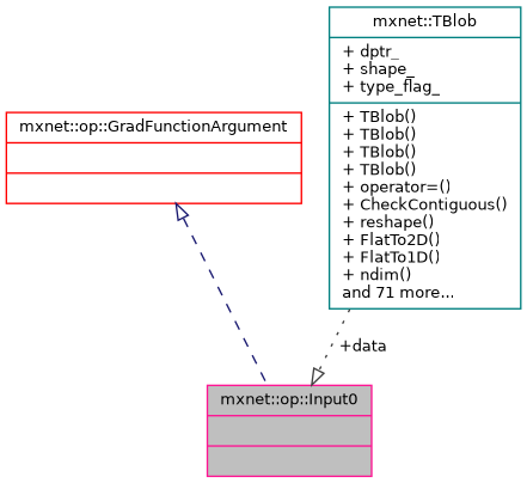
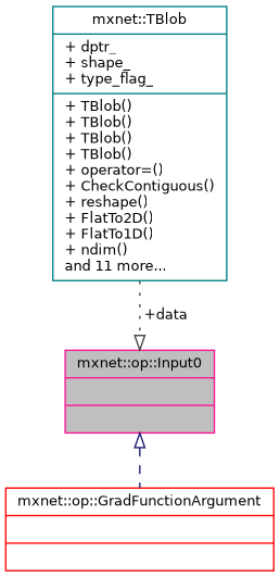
  digraph {
    node [fillcolor=white fontname=Helvetica fontsize=10 shape=record style=filled]
    edge [fontname=Helvetica fontsize=10 labelfontname=Helvetica labelfontsize=10]
    n1 [color=deeppink fillcolor=grey75 fontcolor=black height=0.2 label="{mxnet::op::Input0\n||}" width=0.4]
    n2 [color=red height=0.2 label="{mxnet::op::GradFunctionArgument\n||}" width=0.4]
-   n3 [color=teal height=0.2 label="{mxnet::TBlob\n|+ dptr_\l+ shape_\l+ type_flag_\l|+ TBlob()\l+ TBlob()\l+ TBlob()\l+ TBlob()\l+ operator=()\l+ CheckContiguous()\l+ reshape()\l+ FlatTo2D()\l+ FlatTo1D()\l+ ndim()\land 71 more...\l}" width=0.4]
-   n2 -> n1 [arrowtail=onormal color=midnightblue dir=back style=dashed]
+   n3 [color=teal height=0.2 label="{mxnet::TBlob\n|+ dptr_\l+ shape_\l+ type_flag_\l|+ TBlob()\l+ TBlob()\l+ TBlob()\l+ TBlob()\l+ operator=()\l+ CheckContiguous()\l+ reshape()\l+ FlatTo2D()\l+ FlatTo1D()\l+ ndim()\land 11 more...\l}" width=0.4]
+   n1 -> n2 [arrowtail=onormal color=midnightblue dir=back style=dashed]
    n3 -> n1 [arrowhead=onormal color=grey25 label=" +data" style=dotted]
  }
